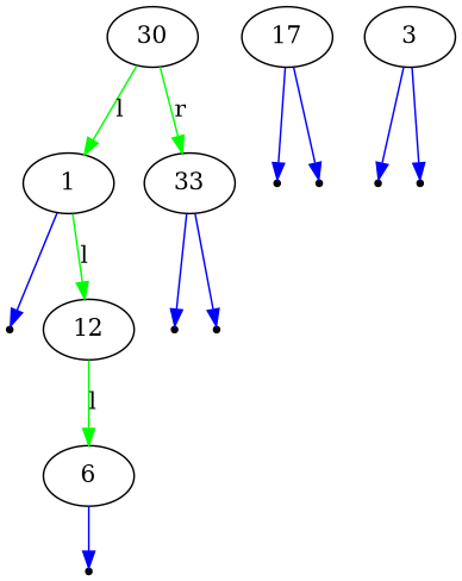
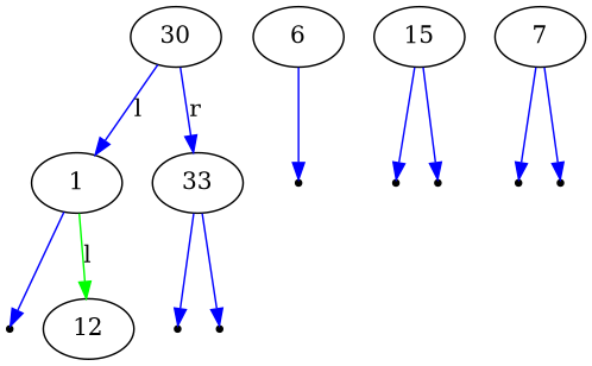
  digraph {
    node [shape=point]
    edge [color=blue]
    30 [shape=""]
    1 [shape=""]
    33 [shape=""]
    null0
    12 [shape=""]
    null6
    null7
    6 [shape=""]
    null1
-   15 [label=17 shape=""]
+   15 [shape=""]
    null4
    null5
-   7 [label=3 shape=""]
+   7 [shape=""]
    null2
    null3
-   30 -> 1 [color=green label=l]
-   30 -> 33 [color=green label=r]
+   30 -> 1 [label=l]
+   30 -> 33 [label=r]
    1 -> null0
    1 -> 12 [color=green label=l]
    33 -> null6
    33 -> null7
-   12 -> 6 [color=green label=l]
    6 -> null1
    15 -> null4
    15 -> null5
    7 -> null2
    7 -> null3
  }
